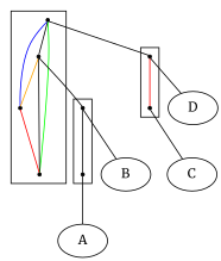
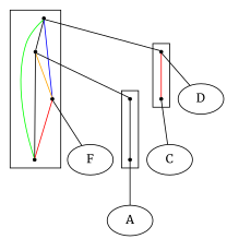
  digraph {
    fontname=Merriweather
    node [fontname=Merriweather shape=point]
    edge [arrowhead=none fontname=Merriweather]
    s_CD
    s_AB
    s_F
    s_E
    s_B
    s_A
    s_D
    s_C
-   B [shape=""]
+   F [shape=""]
    A [shape=""]
    D [shape=""]
    C [shape=""]
    subgraph cluster_1 {
      s_CD
      s_AB
      s_F
      s_E
    }
    subgraph cluster_2 {
      s_B
      s_A
    }
    subgraph cluster_3 {
      s_D
      s_C
    }
    s_CD -> s_AB [color=black]
    s_CD -> s_F [color=blue]
    s_CD -> s_E [color=green]
    s_CD -> s_D
    s_AB -> s_F [color=orange]
    s_AB -> s_E [color=black]
    s_AB -> s_B
    s_F -> s_E [color=red]
+   s_F -> F
    s_B -> s_A [color=black]
-   s_B -> B
    s_A -> A
    s_D -> s_C [color=red]
    s_D -> D
    s_C -> C
  }
